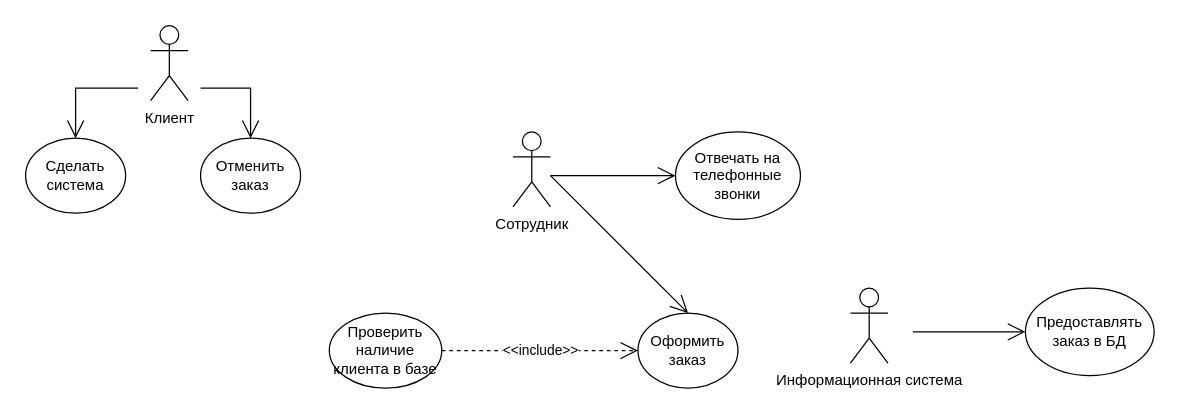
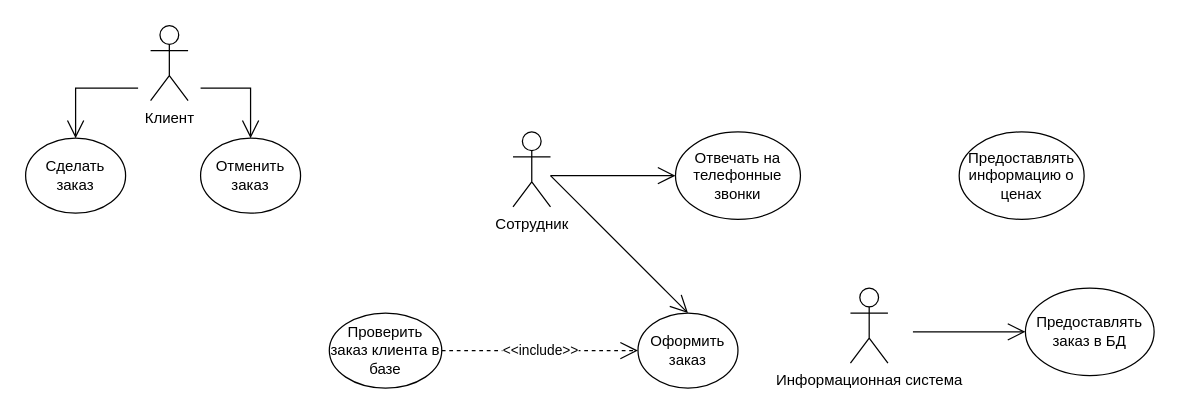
  <mxCell id="0" />
  <mxCell id="1" parent="0" />
  <mxCell id="2" value="Клиент" style="shape=umlActor;verticalLabelPosition=bottom;verticalAlign=top;html=1;" vertex="1" parent="1"><mxGeometry x="120" y="20" width="30" height="60" as="geometry" /></mxCell>
  <mxCell id="3" value="" style="endArrow=open;endFill=1;endSize=12;html=1;rounded=0;" edge="1" parent="1"><mxGeometry width="160" relative="1" as="geometry"><mxPoint x="160" y="70" as="sourcePoint" /><mxPoint x="200" y="110" as="targetPoint" /><Array as="points"><mxPoint x="200" y="70" /></Array></mxGeometry></mxCell>
  <mxCell id="4" value="" style="endArrow=open;endFill=1;endSize=12;html=1;rounded=0;" edge="1" parent="1"><mxGeometry width="160" relative="1" as="geometry"><mxPoint x="110" y="70" as="sourcePoint" /><mxPoint x="60" y="110" as="targetPoint" /><Array as="points"><mxPoint x="60" y="70" /></Array></mxGeometry></mxCell>
- <mxCell id="5" value="Сделать система" style="ellipse;whiteSpace=wrap;html=1;" vertex="1" parent="1"><mxGeometry x="20" y="110" width="80" height="60" as="geometry" /></mxCell>
+ <mxCell id="5" value="Сделать заказ" style="ellipse;whiteSpace=wrap;html=1;" vertex="1" parent="1"><mxGeometry x="20" y="110" width="80" height="60" as="geometry" /></mxCell>
  <mxCell id="6" value="Отменить заказ" style="ellipse;whiteSpace=wrap;html=1;" vertex="1" parent="1"><mxGeometry x="160" y="110" width="80" height="60" as="geometry" /></mxCell>
- <mxCell id="7" value="Проверить наличие клиента в базе" style="ellipse;whiteSpace=wrap;html=1;" vertex="1" parent="1"><mxGeometry x="263" y="250" width="90" height="60" as="geometry" /></mxCell>
+ <mxCell id="7" value="Проверить заказ клиента в базе" style="ellipse;whiteSpace=wrap;html=1;" vertex="1" parent="1"><mxGeometry x="263" y="250" width="90" height="60" as="geometry" /></mxCell>
  <mxCell id="8" value="Оформить заказ" style="ellipse;whiteSpace=wrap;html=1;" vertex="1" parent="1"><mxGeometry x="510" y="250" width="80" height="60" as="geometry" /></mxCell>
  <mxCell id="9" value="Сотрудник" style="shape=umlActor;verticalLabelPosition=bottom;verticalAlign=top;html=1;" vertex="1" parent="1"><mxGeometry x="410" y="105" width="30" height="60" as="geometry" /></mxCell>
  <mxCell id="10" value="Отвечать на телефонные звонки" style="ellipse;whiteSpace=wrap;html=1;" vertex="1" parent="1"><mxGeometry x="540" y="105" width="100" height="70" as="geometry" /></mxCell>
+ <mxCell id="11" value="Предоставлять информацию о ценах" style="ellipse;whiteSpace=wrap;html=1;" vertex="1" parent="1"><mxGeometry x="767" y="105" width="100" height="70" as="geometry" /></mxCell>
  <mxCell id="12" value="&amp;lt;&amp;lt;include&amp;gt;&amp;gt;" style="endArrow=open;endSize=12;dashed=1;html=1;rounded=0;exitX=1;exitY=0.5;exitDx=0;exitDy=0;entryX=0;entryY=0.5;entryDx=0;entryDy=0;" edge="1" parent="1" source="7" target="8"><mxGeometry width="160" relative="1" as="geometry"><mxPoint x="360" y="220" as="sourcePoint" /><mxPoint x="520" y="220" as="targetPoint" /><Array as="points" /></mxGeometry></mxCell>
  <mxCell id="13" value="" style="endArrow=open;endFill=1;endSize=12;html=1;rounded=0;entryX=0.5;entryY=0;entryDx=0;entryDy=0;" edge="1" parent="1" target="8"><mxGeometry width="160" relative="1" as="geometry"><mxPoint x="440" y="140" as="sourcePoint" /><mxPoint x="530" y="230" as="targetPoint" /></mxGeometry></mxCell>
  <mxCell id="14" value="" style="endArrow=open;endFill=1;endSize=12;html=1;rounded=0;entryX=0;entryY=0.5;entryDx=0;entryDy=0;" edge="1" parent="1" target="10"><mxGeometry width="160" relative="1" as="geometry"><mxPoint x="440" y="140" as="sourcePoint" /><mxPoint x="530" y="230" as="targetPoint" /></mxGeometry></mxCell>
  <mxCell id="15" value="Информационная система" style="shape=umlActor;verticalLabelPosition=bottom;verticalAlign=top;html=1;" vertex="1" parent="1"><mxGeometry x="680" y="230" width="30" height="60" as="geometry" /></mxCell>
  <mxCell id="16" value="" style="endArrow=open;endFill=1;endSize=12;html=1;rounded=0;entryX=0;entryY=0.5;entryDx=0;entryDy=0;" edge="1" parent="1" target="17"><mxGeometry width="160" relative="1" as="geometry"><mxPoint x="730" y="265" as="sourcePoint" /><mxPoint x="770" y="270" as="targetPoint" /></mxGeometry></mxCell>
  <mxCell id="17" value="Предоставлять заказ в БД" style="ellipse;whiteSpace=wrap;html=1;" vertex="1" parent="1"><mxGeometry x="820" y="230" width="103" height="70" as="geometry" /></mxCell>
